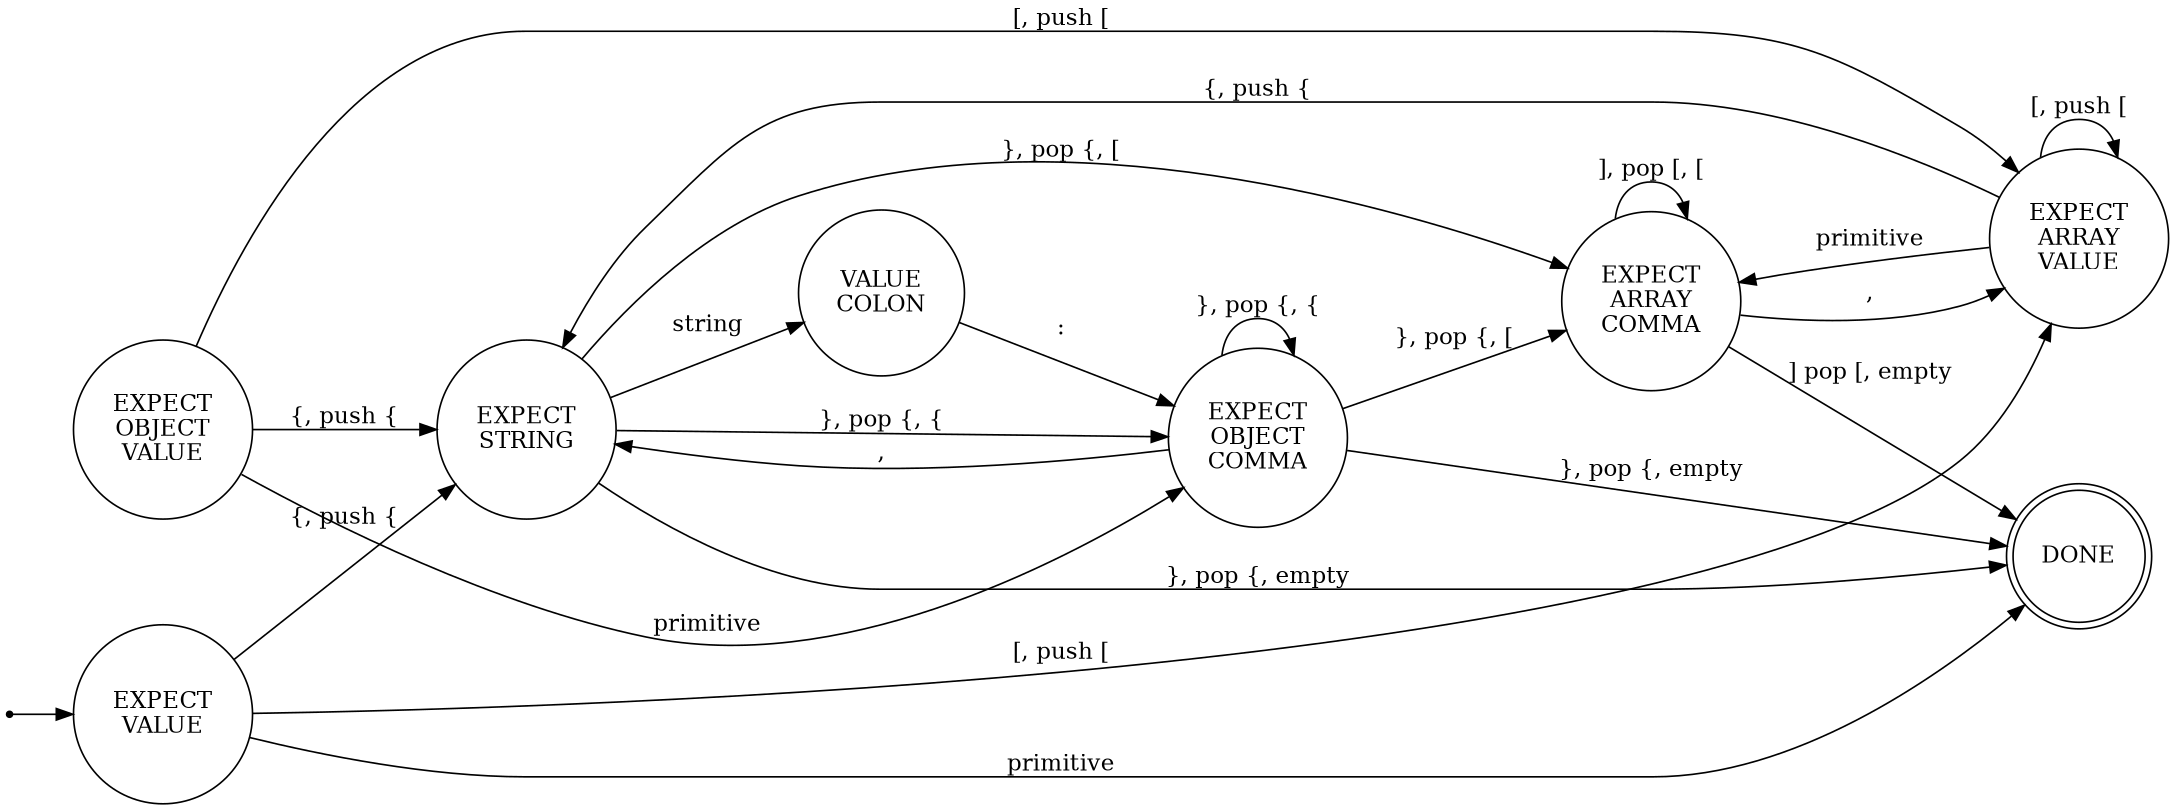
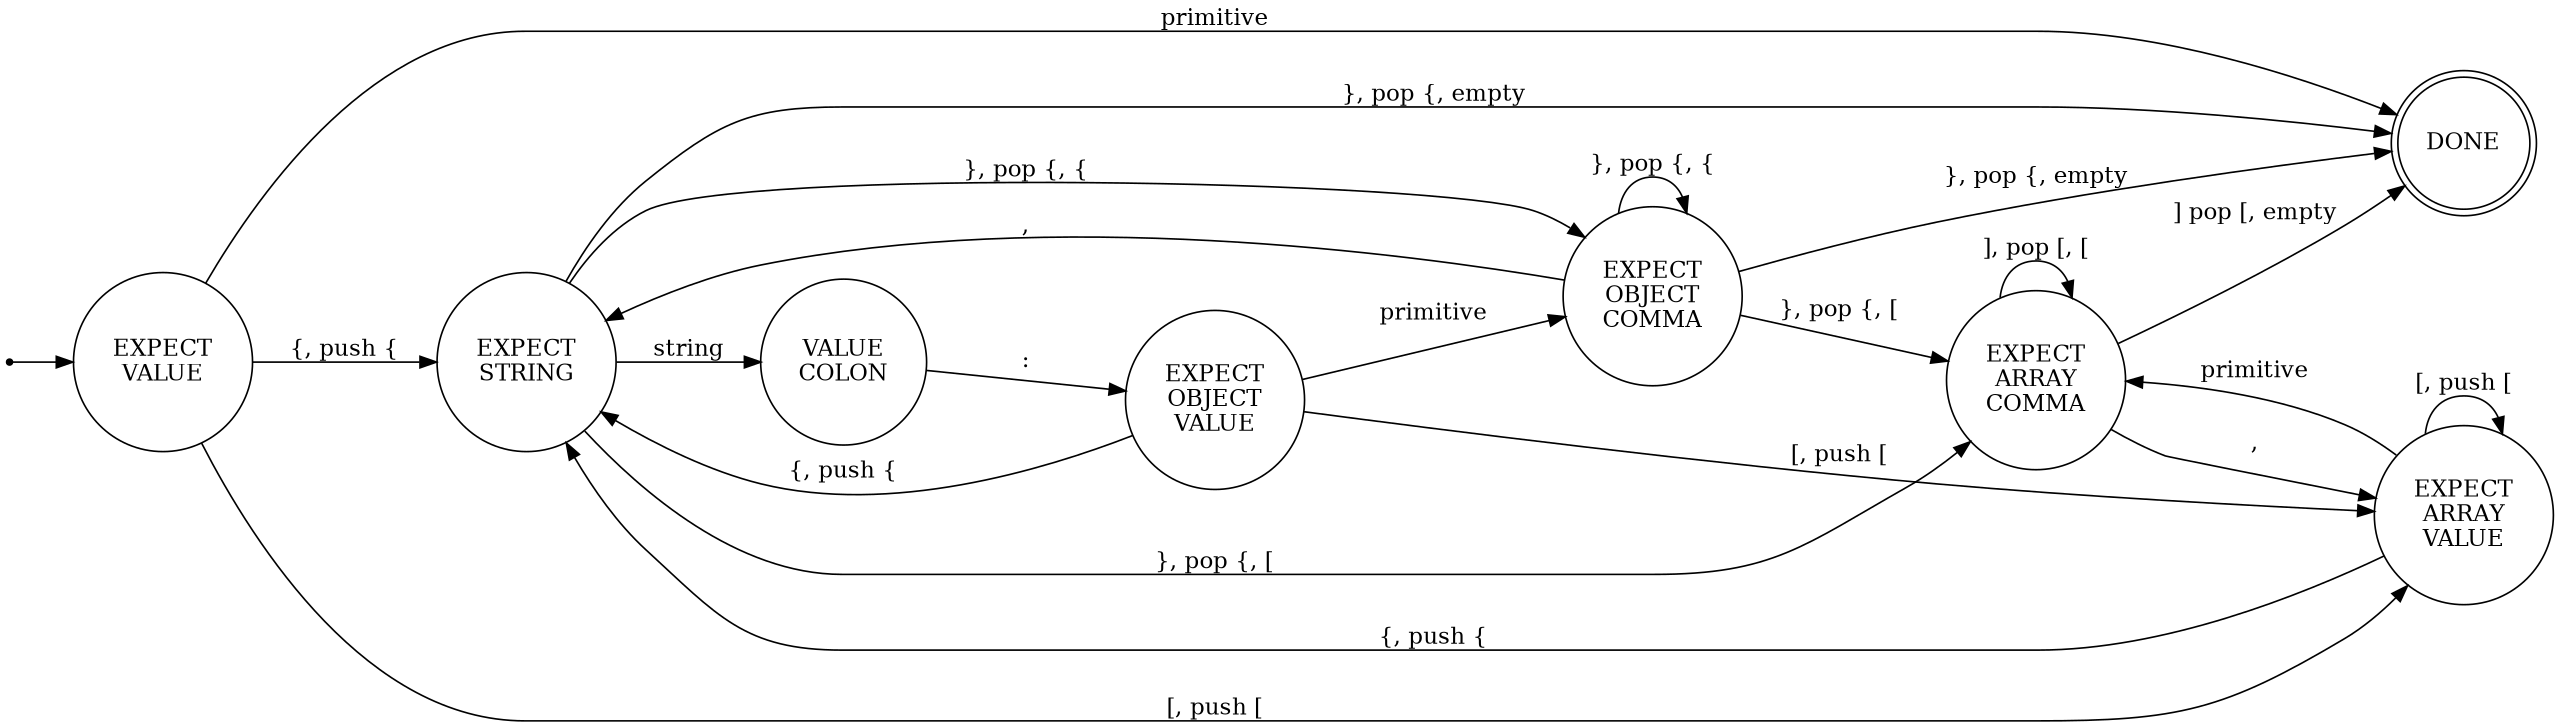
  digraph {
    rankdir=LR
    node [shape=circle]
    entry [shape=point]
    n2 [label="EXPECT\nVALUE"]
    n3 [label=DONE shape=doublecircle]
    n4 [label="EXPECT\nSTRING"]
    n5 [label="EXPECT\nARRAY\nVALUE"]
    n6 [label="VALUE\nCOLON"]
    n7 [label="EXPECT\nOBJECT\nCOMMA"]
    n8 [label="EXPECT\nARRAY\nCOMMA"]
    n9 [label="EXPECT\nOBJECT\nVALUE"]
    entry -> n2
    n2 -> n3 [label=" primitive "]
    n2 -> n4 [label=" {, push { "]
    n2 -> n5 [label=" [, push [ "]
    n4 -> n3 [label=" }, pop {, empty "]
    n4 -> n6 [label=" string "]
    n4 -> n7 [label=" }, pop {, { "]
    n4 -> n8 [label=" }, pop {, [ "]
    n5 -> n4 [label=" {, push { "]
    n5 -> n5 [label=" [, push [ "]
    n5 -> n8 [label=" primitive "]
-   n6 -> n7 [label=" : "]
+   n6 -> n9 [label=" : "]
    n7 -> n3 [label=" }, pop {, empty "]
    n7 -> n4 [label=" , "]
    n7 -> n7 [label=" }, pop {, { "]
    n7 -> n8 [label=" }, pop {, [ "]
    n8 -> n3 [label=" ] pop [, empty "]
    n8 -> n5 [label=" , "]
    n8 -> n8 [label=" ], pop [, [ "]
    n9 -> n4 [label=" {, push { "]
    n9 -> n5 [label=" [, push [ "]
    n9 -> n7 [label=" primitive "]
  }
